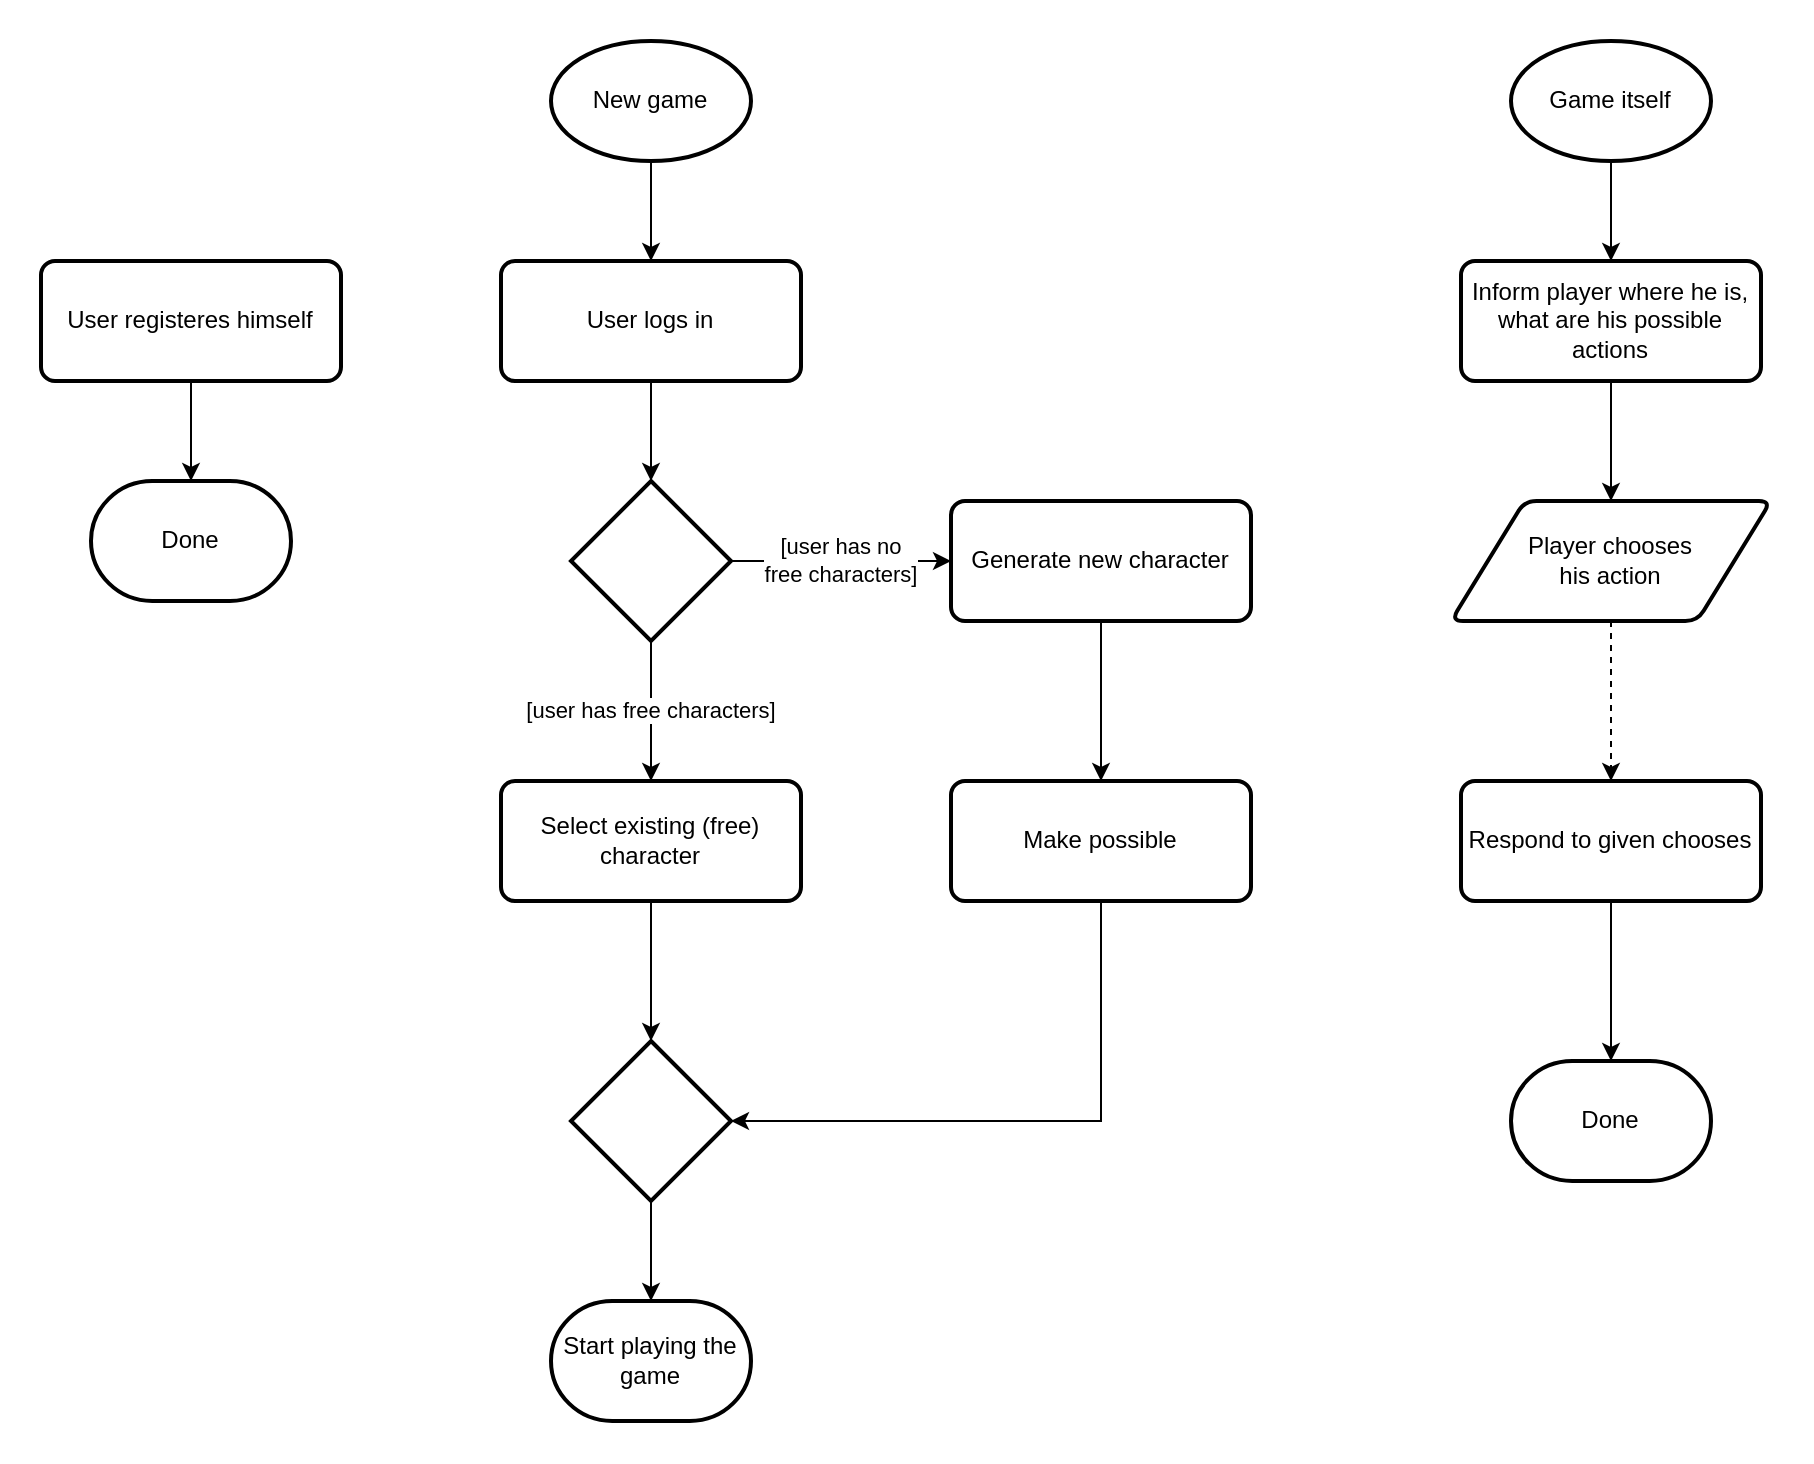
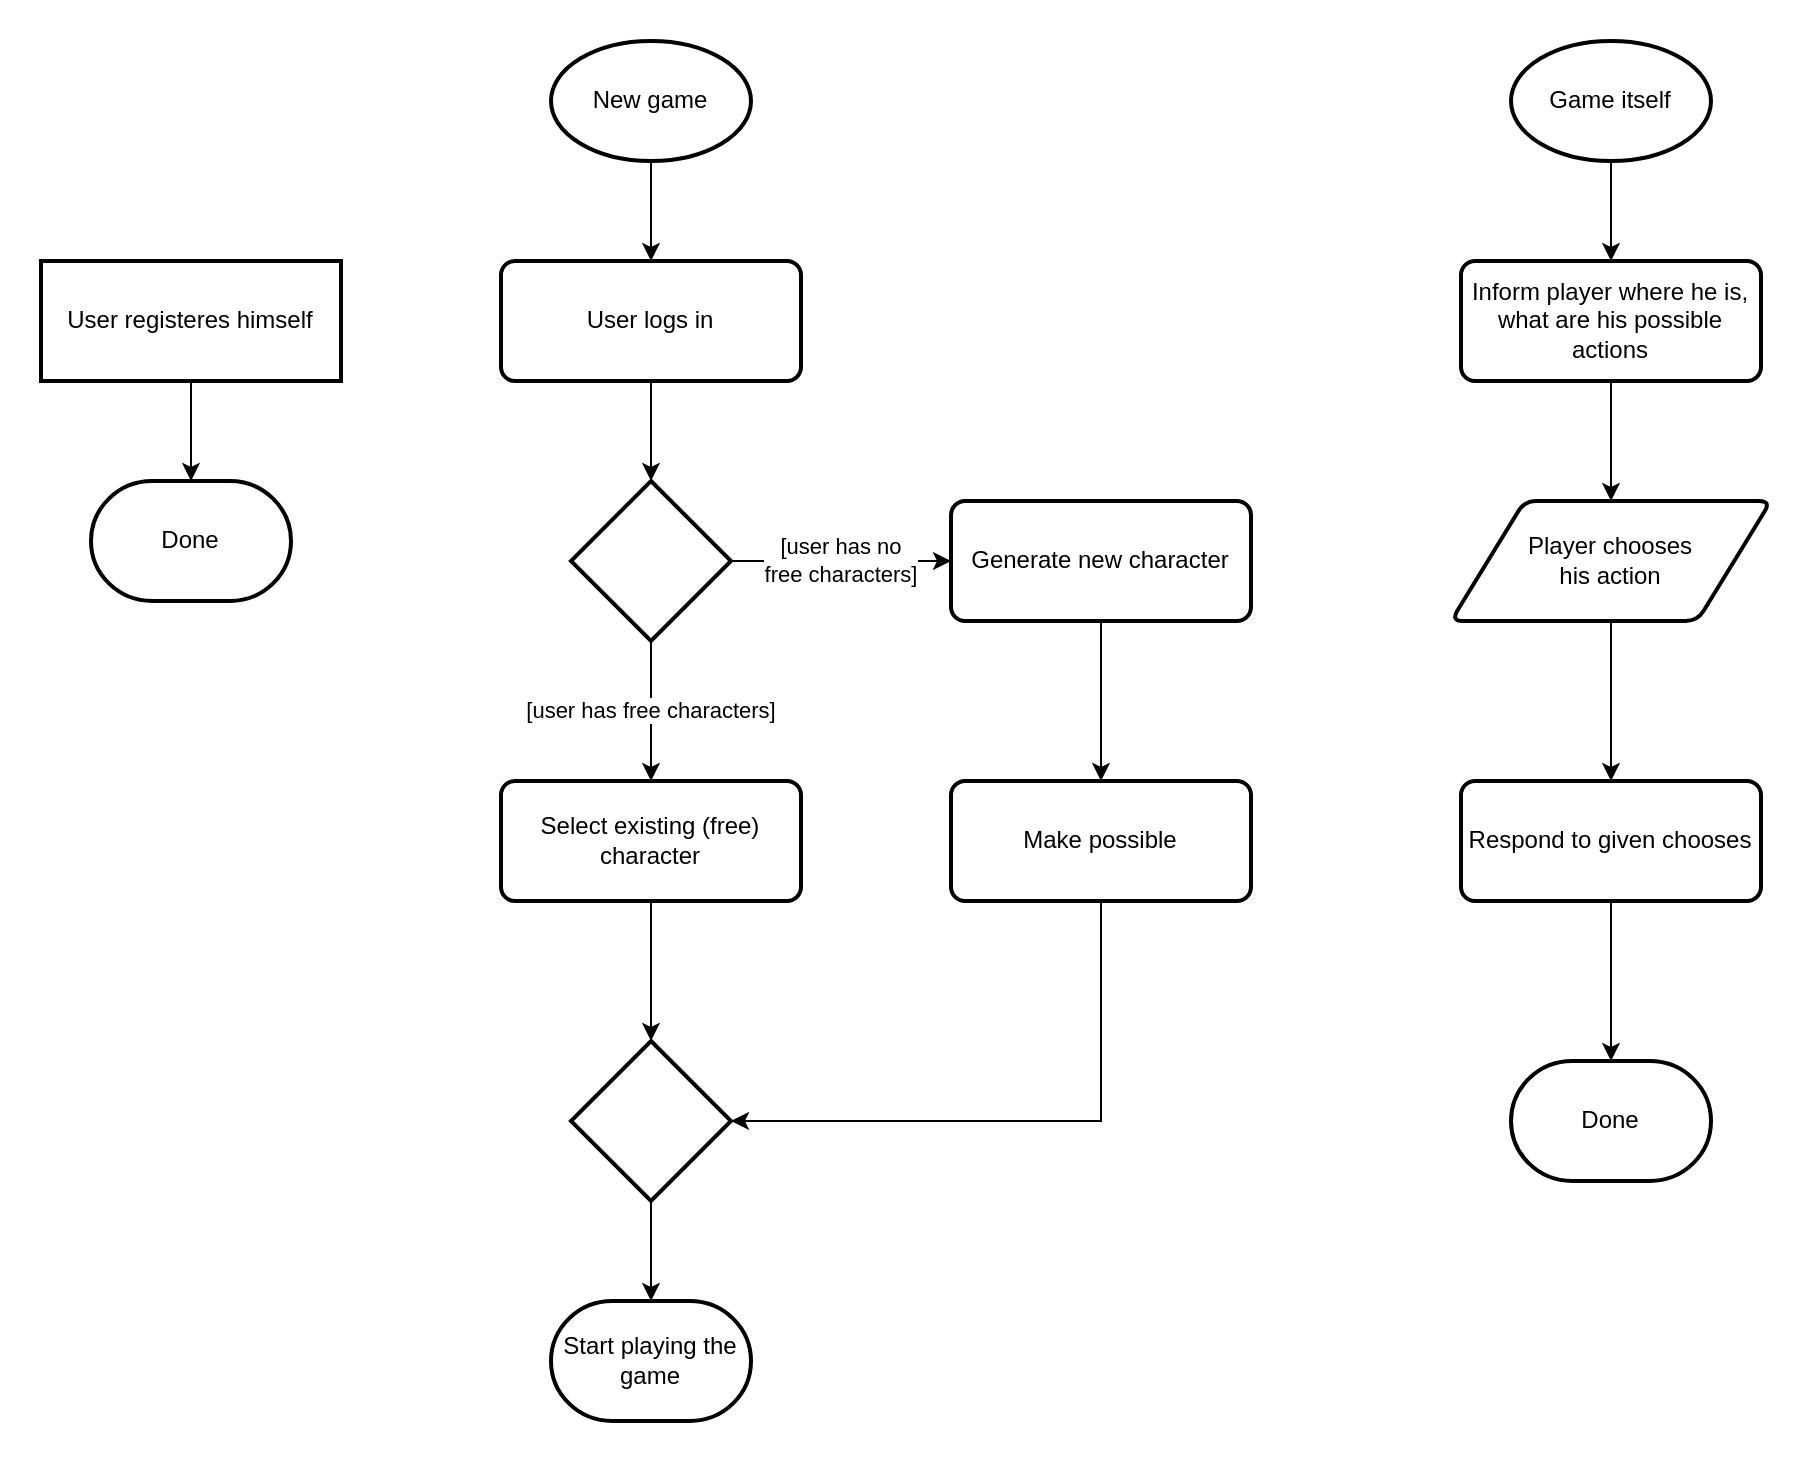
  <mxCell id="0" />
  <mxCell id="1" parent="0" />
  <mxCell id="2" style="edgeStyle=orthogonalEdgeStyle;rounded=0;orthogonalLoop=1;jettySize=auto;html=1;entryX=0.5;entryY=0;entryDx=0;entryDy=0;" edge="1" parent="1" source="3"><mxGeometry relative="1" as="geometry"><mxPoint x="95" y="240" as="targetPoint" /></mxGeometry></mxCell>
- <mxCell id="3" value="User registeres himself" style="rounded=1;whiteSpace=wrap;html=1;absoluteArcSize=1;arcSize=14;strokeWidth=2;" vertex="1" parent="1"><mxGeometry x="20" y="130" width="150" height="60" as="geometry" /></mxCell>
+ <mxCell id="3" value="User registeres himself" style="whiteSpace=wrap;html=1;absoluteArcSize=1;arcSize=14;strokeWidth=2;rounded=0;" vertex="1" parent="1"><mxGeometry x="20" y="130" width="150" height="60" as="geometry" /></mxCell>
  <mxCell id="4" value="Done" style="strokeWidth=2;html=1;shape=mxgraph.flowchart.terminator;whiteSpace=wrap;" vertex="1" parent="1"><mxGeometry x="45" y="240" width="100" height="60" as="geometry" /></mxCell>
  <mxCell id="5" style="edgeStyle=orthogonalEdgeStyle;rounded=0;orthogonalLoop=1;jettySize=auto;html=1;entryX=0.5;entryY=0;entryDx=0;entryDy=0;" edge="1" parent="1" source="6" target="8"><mxGeometry relative="1" as="geometry" /></mxCell>
  <mxCell id="6" value="New game" style="strokeWidth=2;html=1;shape=mxgraph.flowchart.start_1;whiteSpace=wrap;" vertex="1" parent="1"><mxGeometry x="275" y="20" width="100" height="60" as="geometry" /></mxCell>
  <mxCell id="7" style="edgeStyle=orthogonalEdgeStyle;rounded=0;orthogonalLoop=1;jettySize=auto;html=1;entryX=0.5;entryY=0;entryDx=0;entryDy=0;entryPerimeter=0;" edge="1" parent="1" source="8" target="11"><mxGeometry relative="1" as="geometry" /></mxCell>
  <mxCell id="8" value="User logs in" style="rounded=1;whiteSpace=wrap;html=1;absoluteArcSize=1;arcSize=14;strokeWidth=2;" vertex="1" parent="1"><mxGeometry x="250" y="130" width="150" height="60" as="geometry" /></mxCell>
  <mxCell id="9" value="[user has no &lt;br&gt;free characters]" style="edgeStyle=orthogonalEdgeStyle;rounded=0;orthogonalLoop=1;jettySize=auto;html=1;" edge="1" parent="1" source="11" target="13"><mxGeometry relative="1" as="geometry" /></mxCell>
  <mxCell id="10" value="[user has free characters]" style="edgeStyle=orthogonalEdgeStyle;rounded=0;orthogonalLoop=1;jettySize=auto;html=1;entryX=0.5;entryY=0;entryDx=0;entryDy=0;" edge="1" parent="1"><mxGeometry relative="1" as="geometry"><mxPoint x="325" y="320" as="sourcePoint" /><mxPoint x="325" y="390" as="targetPoint" /></mxGeometry></mxCell>
  <mxCell id="11" value="" style="strokeWidth=2;html=1;shape=mxgraph.flowchart.decision;whiteSpace=wrap;" vertex="1" parent="1"><mxGeometry x="285" y="240" width="80" height="80" as="geometry" /></mxCell>
  <mxCell id="12" style="edgeStyle=orthogonalEdgeStyle;rounded=0;orthogonalLoop=1;jettySize=auto;html=1;entryX=0.5;entryY=0;entryDx=0;entryDy=0;" edge="1" parent="1" source="13" target="15"><mxGeometry relative="1" as="geometry" /></mxCell>
  <mxCell id="13" value="Generate new character" style="rounded=1;whiteSpace=wrap;html=1;absoluteArcSize=1;arcSize=14;strokeWidth=2;" vertex="1" parent="1"><mxGeometry x="475" y="250" width="150" height="60" as="geometry" /></mxCell>
  <mxCell id="14" style="edgeStyle=orthogonalEdgeStyle;rounded=0;orthogonalLoop=1;jettySize=auto;html=1;entryX=1;entryY=0.5;entryDx=0;entryDy=0;entryPerimeter=0;" edge="1" parent="1" source="15" target="19"><mxGeometry relative="1" as="geometry"><Array as="points"><mxPoint x="550" y="560" /></Array></mxGeometry></mxCell>
  <mxCell id="15" value="Make possible" style="rounded=1;whiteSpace=wrap;html=1;absoluteArcSize=1;arcSize=14;strokeWidth=2;" vertex="1" parent="1"><mxGeometry x="475" y="390" width="150" height="60" as="geometry" /></mxCell>
  <mxCell id="16" style="edgeStyle=orthogonalEdgeStyle;rounded=0;orthogonalLoop=1;jettySize=auto;html=1;entryX=0.5;entryY=0;entryDx=0;entryDy=0;entryPerimeter=0;" edge="1" parent="1" source="17" target="19"><mxGeometry relative="1" as="geometry" /></mxCell>
  <mxCell id="17" value="Select existing (free) character" style="rounded=1;whiteSpace=wrap;html=1;absoluteArcSize=1;arcSize=14;strokeWidth=2;" vertex="1" parent="1"><mxGeometry x="250" y="390" width="150" height="60" as="geometry" /></mxCell>
  <mxCell id="18" style="edgeStyle=orthogonalEdgeStyle;rounded=0;orthogonalLoop=1;jettySize=auto;html=1;entryX=0.5;entryY=0;entryDx=0;entryDy=0;entryPerimeter=0;" edge="1" parent="1" source="19" target="20"><mxGeometry relative="1" as="geometry" /></mxCell>
  <mxCell id="19" value="" style="strokeWidth=2;html=1;shape=mxgraph.flowchart.decision;whiteSpace=wrap;" vertex="1" parent="1"><mxGeometry x="285" y="520" width="80" height="80" as="geometry" /></mxCell>
  <mxCell id="20" value="Start playing the game" style="strokeWidth=2;html=1;shape=mxgraph.flowchart.terminator;whiteSpace=wrap;" vertex="1" parent="1"><mxGeometry x="275" y="650" width="100" height="60" as="geometry" /></mxCell>
  <mxCell id="21" style="edgeStyle=orthogonalEdgeStyle;rounded=0;orthogonalLoop=1;jettySize=auto;html=1;entryX=0.5;entryY=0;entryDx=0;entryDy=0;" edge="1" parent="1" source="22" target="24"><mxGeometry relative="1" as="geometry" /></mxCell>
  <mxCell id="22" value="Game itself" style="strokeWidth=2;html=1;shape=mxgraph.flowchart.start_1;whiteSpace=wrap;" vertex="1" parent="1"><mxGeometry x="755" y="20" width="100" height="60" as="geometry" /></mxCell>
  <mxCell id="23" style="edgeStyle=orthogonalEdgeStyle;rounded=0;orthogonalLoop=1;jettySize=auto;html=1;entryX=0.5;entryY=0;entryDx=0;entryDy=0;" edge="1" parent="1" source="24" target="26"><mxGeometry relative="1" as="geometry" /></mxCell>
  <mxCell id="24" value="Inform player where he is, what are his possible actions" style="rounded=1;whiteSpace=wrap;html=1;absoluteArcSize=1;arcSize=14;strokeWidth=2;" vertex="1" parent="1"><mxGeometry x="730" y="130" width="150" height="60" as="geometry" /></mxCell>
- <mxCell id="25" style="edgeStyle=orthogonalEdgeStyle;rounded=0;orthogonalLoop=1;jettySize=auto;html=1;entryX=0.5;entryY=0;entryDx=0;entryDy=0;dashed=1;" edge="1" parent="1" source="26" target="28"><mxGeometry relative="1" as="geometry" /></mxCell>
+ <mxCell id="25" style="edgeStyle=orthogonalEdgeStyle;rounded=0;orthogonalLoop=1;jettySize=auto;html=1;entryX=0.5;entryY=0;entryDx=0;entryDy=0;" edge="1" parent="1" source="26" target="28"><mxGeometry relative="1" as="geometry" /></mxCell>
  <mxCell id="26" value="Player chooses &lt;br&gt;his action" style="verticalLabelPosition=middle;verticalAlign=middle;html=1;strokeWidth=2;shape=parallelogram;perimeter=parallelogramPerimeter;whiteSpace=wrap;rounded=1;arcSize=12;size=0.23;labelPosition=center;align=center;" vertex="1" parent="1"><mxGeometry x="725" y="250" width="160" height="60" as="geometry" /></mxCell>
  <mxCell id="27" style="edgeStyle=orthogonalEdgeStyle;rounded=0;orthogonalLoop=1;jettySize=auto;html=1;entryX=0.5;entryY=0;entryDx=0;entryDy=0;entryPerimeter=0;" edge="1" parent="1" source="28" target="29"><mxGeometry relative="1" as="geometry" /></mxCell>
  <mxCell id="28" value="Respond to given chooses" style="rounded=1;whiteSpace=wrap;html=1;absoluteArcSize=1;arcSize=14;strokeWidth=2;" vertex="1" parent="1"><mxGeometry x="730" y="390" width="150" height="60" as="geometry" /></mxCell>
  <mxCell id="29" value="Done" style="strokeWidth=2;html=1;shape=mxgraph.flowchart.terminator;whiteSpace=wrap;" vertex="1" parent="1"><mxGeometry x="755" y="530" width="100" height="60" as="geometry" /></mxCell>
